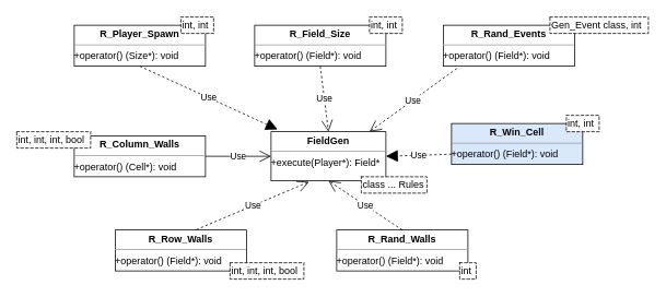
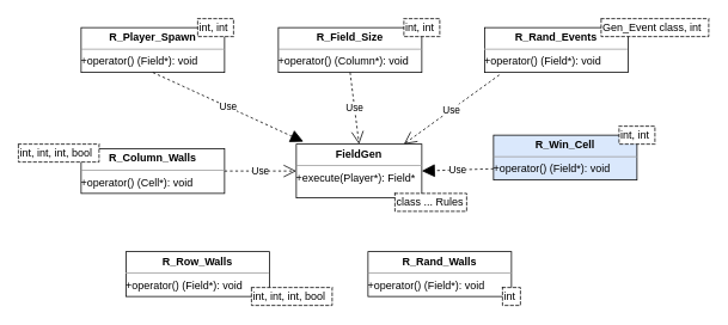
  <mxCell id="0" />
  <mxCell id="1" parent="0" />
  <mxCell id="2" value="&lt;p style=&quot;margin:0px;margin-top:4px;text-align:center;&quot;&gt;&lt;b&gt;FieldGen&lt;/b&gt;&lt;/p&gt;&lt;hr size=&quot;1&quot;&gt;&lt;div style=&quot;height:2px;&quot;&gt;+execute(Player*): Field*&lt;/div&gt;" style="verticalAlign=top;align=left;overflow=fill;fontSize=12;fontFamily=Helvetica;html=1;" vertex="1" parent="1"><mxGeometry x="330" y="160" width="140" height="60" as="geometry" /></mxCell>
  <mxCell id="3" value="&lt;p style=&quot;margin:0px;margin-top:4px;text-align:center;&quot;&gt;&lt;b&gt;R_Column_Walls&lt;/b&gt;&lt;/p&gt;&lt;hr size=&quot;1&quot;&gt;&lt;div style=&quot;height:2px;&quot;&gt;+operator() (Cell*): void&lt;/div&gt;" style="verticalAlign=top;align=left;overflow=fill;fontSize=12;fontFamily=Helvetica;html=1;" vertex="1" parent="1"><mxGeometry x="90" y="165" width="160" height="50" as="geometry" /></mxCell>
  <mxCell id="4" value="&lt;p style=&quot;margin:0px;margin-top:4px;text-align:center;&quot;&gt;&lt;b&gt;R_Row_Walls&lt;/b&gt;&lt;/p&gt;&lt;hr size=&quot;1&quot;&gt;&lt;div style=&quot;height:2px;&quot;&gt;+operator() (Field*): void&lt;/div&gt;" style="verticalAlign=top;align=left;overflow=fill;fontSize=12;fontFamily=Helvetica;html=1;" vertex="1" parent="1"><mxGeometry x="140" y="280" width="160" height="50" as="geometry" /></mxCell>
  <mxCell id="5" value="&lt;p style=&quot;margin:0px;margin-top:4px;text-align:center;&quot;&gt;&lt;b&gt;R_Rand_Walls&lt;/b&gt;&lt;/p&gt;&lt;hr size=&quot;1&quot;&gt;&lt;div style=&quot;height:2px;&quot;&gt;+operator() (Field*): void&lt;/div&gt;" style="verticalAlign=top;align=left;overflow=fill;fontSize=12;fontFamily=Helvetica;html=1;" vertex="1" parent="1"><mxGeometry x="410" y="280" width="160" height="50" as="geometry" /></mxCell>
  <mxCell id="6" value="&lt;p style=&quot;margin:0px;margin-top:4px;text-align:center;&quot;&gt;&lt;b&gt;R_Rand_Events&lt;/b&gt;&lt;/p&gt;&lt;hr size=&quot;1&quot;&gt;&lt;div style=&quot;height:2px;&quot;&gt;+operator() (Field*): void&lt;/div&gt;" style="verticalAlign=top;align=left;overflow=fill;fontSize=12;fontFamily=Helvetica;html=1;" vertex="1" parent="1"><mxGeometry x="540" y="30" width="160" height="50" as="geometry" /></mxCell>
- <mxCell id="7" value="&lt;p style=&quot;margin:0px;margin-top:4px;text-align:center;&quot;&gt;&lt;b&gt;R_Field_Size&lt;/b&gt;&lt;/p&gt;&lt;hr size=&quot;1&quot;&gt;&lt;div style=&quot;height:2px;&quot;&gt;+operator() (Field*): void&lt;/div&gt;" style="verticalAlign=top;align=left;overflow=fill;fontSize=12;fontFamily=Helvetica;html=1;" vertex="1" parent="1"><mxGeometry x="310" y="30" width="160" height="50" as="geometry" /></mxCell>
- <mxCell id="8" value="&lt;p style=&quot;margin:0px;margin-top:4px;text-align:center;&quot;&gt;&lt;b&gt;R_Player_Spawn&lt;/b&gt;&lt;/p&gt;&lt;hr size=&quot;1&quot;&gt;&lt;div style=&quot;height:2px;&quot;&gt;+operator() (Size*): void&lt;/div&gt;" style="verticalAlign=top;align=left;overflow=fill;fontSize=12;fontFamily=Helvetica;html=1;" vertex="1" parent="1"><mxGeometry x="90" y="30" width="160" height="50" as="geometry" /></mxCell>
+ <mxCell id="7" value="&lt;p style=&quot;margin:0px;margin-top:4px;text-align:center;&quot;&gt;&lt;b&gt;R_Field_Size&lt;/b&gt;&lt;/p&gt;&lt;hr size=&quot;1&quot;&gt;&lt;div style=&quot;height:2px;&quot;&gt;+operator() (Column*): void&lt;/div&gt;" style="verticalAlign=top;align=left;overflow=fill;fontSize=12;fontFamily=Helvetica;html=1;" vertex="1" parent="1"><mxGeometry x="310" y="30" width="160" height="50" as="geometry" /></mxCell>
+ <mxCell id="8" value="&lt;p style=&quot;margin:0px;margin-top:4px;text-align:center;&quot;&gt;&lt;b&gt;R_Player_Spawn&lt;/b&gt;&lt;/p&gt;&lt;hr size=&quot;1&quot;&gt;&lt;div style=&quot;height:2px;&quot;&gt;+operator() (Field*): void&lt;/div&gt;" style="verticalAlign=top;align=left;overflow=fill;fontSize=12;fontFamily=Helvetica;html=1;" vertex="1" parent="1"><mxGeometry x="90" y="30" width="160" height="50" as="geometry" /></mxCell>
  <mxCell id="9" value="&lt;p style=&quot;margin:0px;margin-top:4px;text-align:center;&quot;&gt;&lt;b&gt;R_Win_Cell&lt;/b&gt;&lt;/p&gt;&lt;hr size=&quot;1&quot;&gt;&lt;div style=&quot;height:2px;&quot;&gt;+operator() (Field*): void&lt;/div&gt;" style="verticalAlign=top;align=left;overflow=fill;fontSize=12;fontFamily=Helvetica;html=1;fillColor=#dae8fc;" vertex="1" parent="1"><mxGeometry x="550" y="150" width="160" height="50" as="geometry" /></mxCell>
  <mxCell id="10" value="Use" style="endArrow=block;endSize=12;dashed=1;html=1;rounded=0;exitX=0.5;exitY=1;exitDx=0;exitDy=0;entryX=0.057;entryY=-0.047;entryDx=0;entryDy=0;entryPerimeter=0;" edge="1" parent="1" source="8" target="2"><mxGeometry width="160" relative="1" as="geometry"><mxPoint x="240" y="120" as="sourcePoint" /><mxPoint x="400" y="120" as="targetPoint" /></mxGeometry></mxCell>
- <mxCell id="11" value="Use" style="endArrow=open;endSize=12;dashed=0;html=1;rounded=0;exitX=1;exitY=0.5;exitDx=0;exitDy=0;entryX=0;entryY=0.5;entryDx=0;entryDy=0;" edge="1" parent="1" source="3" target="2"><mxGeometry width="160" relative="1" as="geometry"><mxPoint x="180" y="90" as="sourcePoint" /><mxPoint x="347.98" y="167.18" as="targetPoint" /></mxGeometry></mxCell>
- <mxCell id="12" value="Use" style="endArrow=open;endSize=12;dashed=1;html=1;rounded=0;exitX=0.618;exitY=-0.008;exitDx=0;exitDy=0;entryX=0.331;entryY=1.02;entryDx=0;entryDy=0;entryPerimeter=0;exitPerimeter=0;" edge="1" parent="1" source="4" target="2"><mxGeometry width="160" relative="1" as="geometry"><mxPoint x="230" y="180" as="sourcePoint" /><mxPoint x="397.98" y="257.18" as="targetPoint" /></mxGeometry></mxCell>
- <mxCell id="13" value="Use" style="endArrow=open;endSize=12;dashed=1;html=1;rounded=0;exitX=0.5;exitY=0;exitDx=0;exitDy=0;entryX=0.5;entryY=1;entryDx=0;entryDy=0;" edge="1" parent="1" source="5" target="2"><mxGeometry width="160" relative="1" as="geometry"><mxPoint x="250" y="180" as="sourcePoint" /><mxPoint x="417.98" y="257.18" as="targetPoint" /></mxGeometry></mxCell>
+ <mxCell id="11" value="Use" style="endArrow=open;endSize=12;dashed=1;html=1;rounded=0;exitX=1;exitY=0.5;exitDx=0;exitDy=0;entryX=0;entryY=0.5;entryDx=0;entryDy=0;" edge="1" parent="1" source="3" target="2"><mxGeometry width="160" relative="1" as="geometry"><mxPoint x="180" y="90" as="sourcePoint" /><mxPoint x="347.98" y="167.18" as="targetPoint" /></mxGeometry></mxCell>
  <mxCell id="14" value="Use" style="endArrow=block;endSize=12;dashed=1;html=1;rounded=0;exitX=0;exitY=0.75;exitDx=0;exitDy=0;entryX=1;entryY=0.5;entryDx=0;entryDy=0;" edge="1" parent="1" source="9" target="2"><mxGeometry width="160" relative="1" as="geometry"><mxPoint x="280" y="200" as="sourcePoint" /><mxPoint x="447.98" y="277.18" as="targetPoint" /></mxGeometry></mxCell>
  <mxCell id="15" value="Use" style="endArrow=open;endSize=12;dashed=1;html=1;rounded=0;exitX=0.103;exitY=1.056;exitDx=0;exitDy=0;exitPerimeter=0;" edge="1" parent="1" source="6"><mxGeometry width="160" relative="1" as="geometry"><mxPoint x="220" y="130" as="sourcePoint" /><mxPoint x="450" y="160" as="targetPoint" /></mxGeometry></mxCell>
  <mxCell id="16" value="Use" style="endArrow=open;endSize=12;dashed=1;html=1;rounded=0;exitX=0.5;exitY=1;exitDx=0;exitDy=0;entryX=0.5;entryY=0;entryDx=0;entryDy=0;" edge="1" parent="1" source="7" target="2"><mxGeometry width="160" relative="1" as="geometry"><mxPoint x="230" y="140" as="sourcePoint" /><mxPoint x="397.98" y="217.18" as="targetPoint" /></mxGeometry></mxCell>
  <mxCell id="17" value="class ... Rules" style="shape=partialRectangle;html=1;top=1;align=left;dashed=1;" vertex="1" parent="1"><mxGeometry x="440" y="215" width="80" height="20" as="geometry" /></mxCell>
  <mxCell id="18" value="int" style="shape=partialRectangle;html=1;top=1;align=left;dashed=1;" vertex="1" parent="1"><mxGeometry x="560" y="320" width="20" height="20" as="geometry" /></mxCell>
  <mxCell id="19" value="Gen_Event class, int" style="shape=partialRectangle;html=1;top=1;align=left;dashed=1;" vertex="1" parent="1"><mxGeometry x="670" y="20" width="120" height="20" as="geometry" /></mxCell>
  <mxCell id="20" value="int, int" style="shape=partialRectangle;html=1;top=1;align=left;dashed=1;" vertex="1" parent="1"><mxGeometry x="450" y="20" width="40" height="20" as="geometry" /></mxCell>
  <mxCell id="21" value="int, int" style="shape=partialRectangle;html=1;top=1;align=left;dashed=1;" vertex="1" parent="1"><mxGeometry x="690" y="140" width="40" height="20" as="geometry" /></mxCell>
  <mxCell id="22" value="int, int" style="shape=partialRectangle;html=1;top=1;align=left;dashed=1;" vertex="1" parent="1"><mxGeometry x="220" y="20" width="40" height="20" as="geometry" /></mxCell>
  <mxCell id="23" value="int, int, int, bool" style="shape=partialRectangle;html=1;top=1;align=left;dashed=1;" vertex="1" parent="1"><mxGeometry x="280" y="320" width="90" height="20" as="geometry" /></mxCell>
  <mxCell id="24" value="int, int, int, bool" style="shape=partialRectangle;html=1;top=1;align=left;dashed=1;" vertex="1" parent="1"><mxGeometry x="20" y="160" width="90" height="20" as="geometry" /></mxCell>
